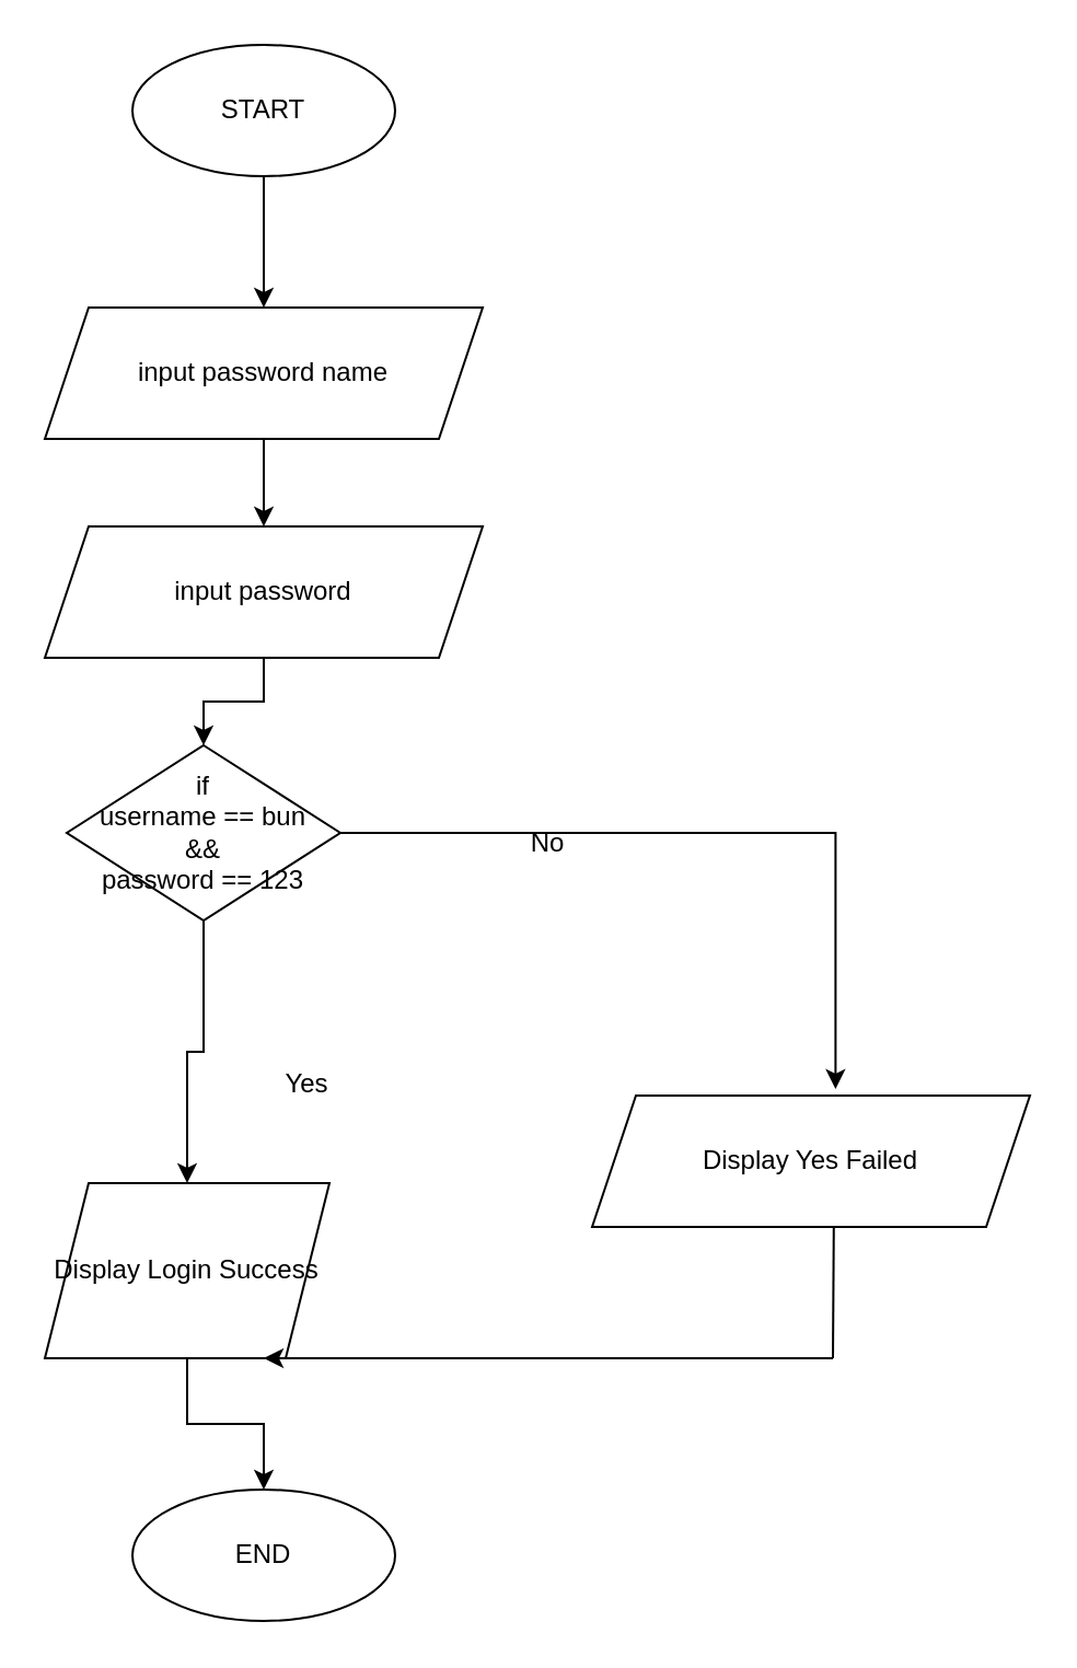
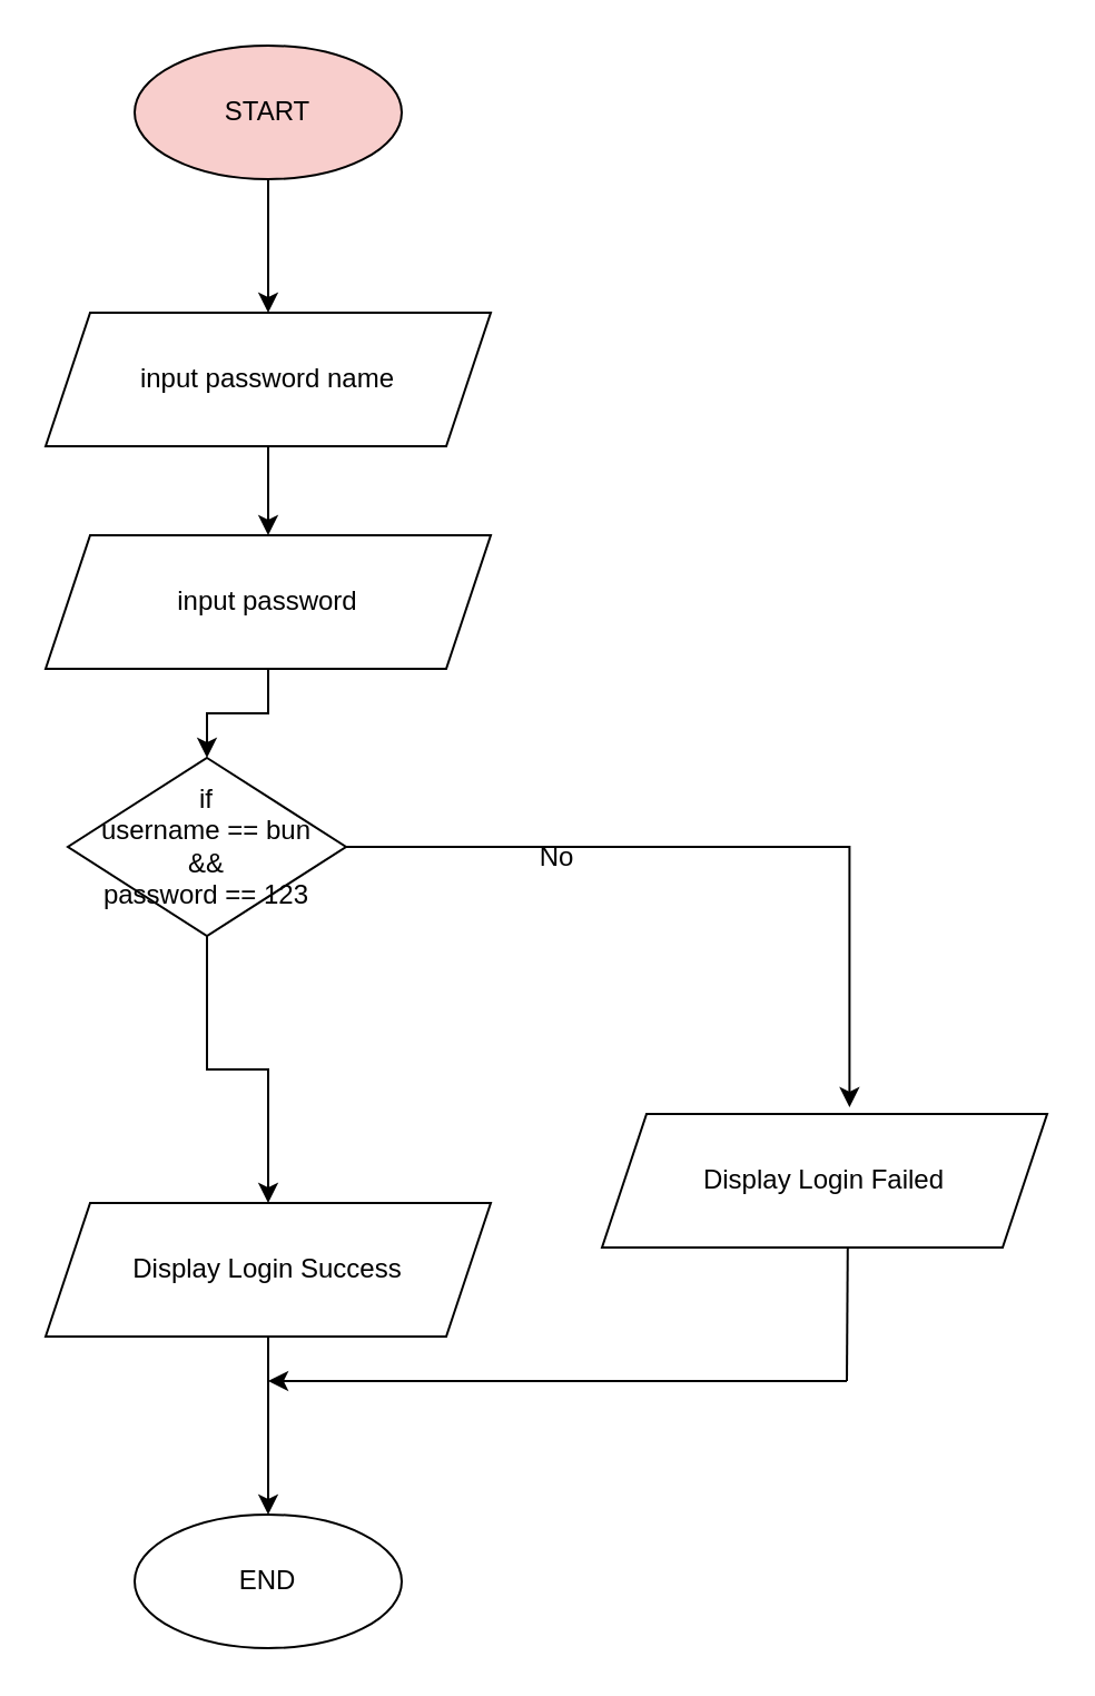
  <mxCell id="0" />
  <mxCell id="1" parent="0" />
  <mxCell id="2" style="edgeStyle=orthogonalEdgeStyle;rounded=0;orthogonalLoop=1;jettySize=auto;html=1;entryX=0.5;entryY=0;entryDx=0;entryDy=0;" edge="1" parent="1" source="3" target="5"><mxGeometry relative="1" as="geometry" /></mxCell>
- <mxCell id="3" value="START" style="ellipse;whiteSpace=wrap;html=1;" vertex="1" parent="1"><mxGeometry x="60" y="20" width="120" height="60" as="geometry" /></mxCell>
+ <mxCell id="3" value="START" style="ellipse;whiteSpace=wrap;html=1;fillColor=#f8cecc;" vertex="1" parent="1"><mxGeometry x="60" y="20" width="120" height="60" as="geometry" /></mxCell>
  <mxCell id="4" style="edgeStyle=orthogonalEdgeStyle;rounded=0;orthogonalLoop=1;jettySize=auto;html=1;exitX=0.5;exitY=1;exitDx=0;exitDy=0;entryX=0.5;entryY=0;entryDx=0;entryDy=0;" edge="1" parent="1" source="5" target="7"><mxGeometry relative="1" as="geometry" /></mxCell>
  <mxCell id="5" value="input password name" style="shape=parallelogram;perimeter=parallelogramPerimeter;whiteSpace=wrap;html=1;fixedSize=1;" vertex="1" parent="1"><mxGeometry x="20" y="140" width="200" height="60" as="geometry" /></mxCell>
  <mxCell id="6" style="edgeStyle=orthogonalEdgeStyle;rounded=0;orthogonalLoop=1;jettySize=auto;html=1;exitX=0.5;exitY=1;exitDx=0;exitDy=0;entryX=0.5;entryY=0;entryDx=0;entryDy=0;" edge="1" parent="1" source="7" target="10"><mxGeometry relative="1" as="geometry" /></mxCell>
  <mxCell id="7" value="input password" style="shape=parallelogram;perimeter=parallelogramPerimeter;whiteSpace=wrap;html=1;fixedSize=1;" vertex="1" parent="1"><mxGeometry x="20" y="240" width="200" height="60" as="geometry" /></mxCell>
  <mxCell id="8" style="edgeStyle=orthogonalEdgeStyle;rounded=0;orthogonalLoop=1;jettySize=auto;html=1;entryX=0.5;entryY=0;entryDx=0;entryDy=0;" edge="1" parent="1" source="10" target="12"><mxGeometry relative="1" as="geometry"><mxPoint x="120" y="500" as="targetPoint" /></mxGeometry></mxCell>
  <mxCell id="9" style="edgeStyle=orthogonalEdgeStyle;rounded=0;orthogonalLoop=1;jettySize=auto;html=1;entryX=0.556;entryY=-0.05;entryDx=0;entryDy=0;entryPerimeter=0;" edge="1" parent="1" source="10" target="14"><mxGeometry relative="1" as="geometry"><mxPoint x="380" y="400" as="targetPoint" /></mxGeometry></mxCell>
  <mxCell id="10" value="if&lt;br&gt;username == bun&lt;br&gt;&amp;amp;&amp;amp;&lt;br&gt;password == 123" style="rhombus;whiteSpace=wrap;html=1;" vertex="1" parent="1"><mxGeometry x="30" y="340" width="125" height="80" as="geometry" /></mxCell>
  <mxCell id="11" style="edgeStyle=orthogonalEdgeStyle;rounded=0;orthogonalLoop=1;jettySize=auto;html=1;exitX=0.5;exitY=1;exitDx=0;exitDy=0;entryX=0.5;entryY=0;entryDx=0;entryDy=0;" edge="1" parent="1" source="12" target="13"><mxGeometry relative="1" as="geometry" /></mxCell>
- <mxCell id="12" value="Display Login Success" style="shape=parallelogram;perimeter=parallelogramPerimeter;whiteSpace=wrap;html=1;fixedSize=1;" vertex="1" parent="1"><mxGeometry x="20" y="540" width="130" height="80" as="geometry" /></mxCell>
+ <mxCell id="12" value="Display Login Success" style="shape=parallelogram;perimeter=parallelogramPerimeter;whiteSpace=wrap;html=1;fixedSize=1;" vertex="1" parent="1"><mxGeometry x="20" y="540" width="200" height="60" as="geometry" /></mxCell>
  <mxCell id="13" value="END" style="ellipse;whiteSpace=wrap;html=1;" vertex="1" parent="1"><mxGeometry x="60" y="680" width="120" height="60" as="geometry" /></mxCell>
- <mxCell id="14" value="Display Yes Failed" style="shape=parallelogram;perimeter=parallelogramPerimeter;whiteSpace=wrap;html=1;fixedSize=1;" vertex="1" parent="1"><mxGeometry x="270" y="500" width="200" height="60" as="geometry" /></mxCell>
+ <mxCell id="14" value="Display Login Failed" style="shape=parallelogram;perimeter=parallelogramPerimeter;whiteSpace=wrap;html=1;fixedSize=1;" vertex="1" parent="1"><mxGeometry x="270" y="500" width="200" height="60" as="geometry" /></mxCell>
  <mxCell id="15" value="" style="endArrow=classic;html=1;rounded=0;" edge="1" parent="1"><mxGeometry width="50" height="50" relative="1" as="geometry"><mxPoint x="380" y="620" as="sourcePoint" /><mxPoint x="120" y="620" as="targetPoint" /></mxGeometry></mxCell>
  <mxCell id="16" value="" style="endArrow=none;html=1;rounded=0;entryX=0.552;entryY=1.003;entryDx=0;entryDy=0;entryPerimeter=0;" edge="1" parent="1" target="14"><mxGeometry width="50" height="50" relative="1" as="geometry"><mxPoint x="380" y="620" as="sourcePoint" /><mxPoint x="140" y="460" as="targetPoint" /></mxGeometry></mxCell>
  <mxCell id="17" value="No" style="text;html=1;strokeColor=none;fillColor=none;align=center;verticalAlign=middle;whiteSpace=wrap;rounded=0;" vertex="1" parent="1"><mxGeometry x="220" y="370" width="60" height="30" as="geometry" /></mxCell>
- <mxCell id="18" value="Yes" style="text;html=1;strokeColor=none;fillColor=none;align=center;verticalAlign=middle;whiteSpace=wrap;rounded=0;" vertex="1" parent="1"><mxGeometry x="110" y="480" width="60" height="30" as="geometry" /></mxCell>
